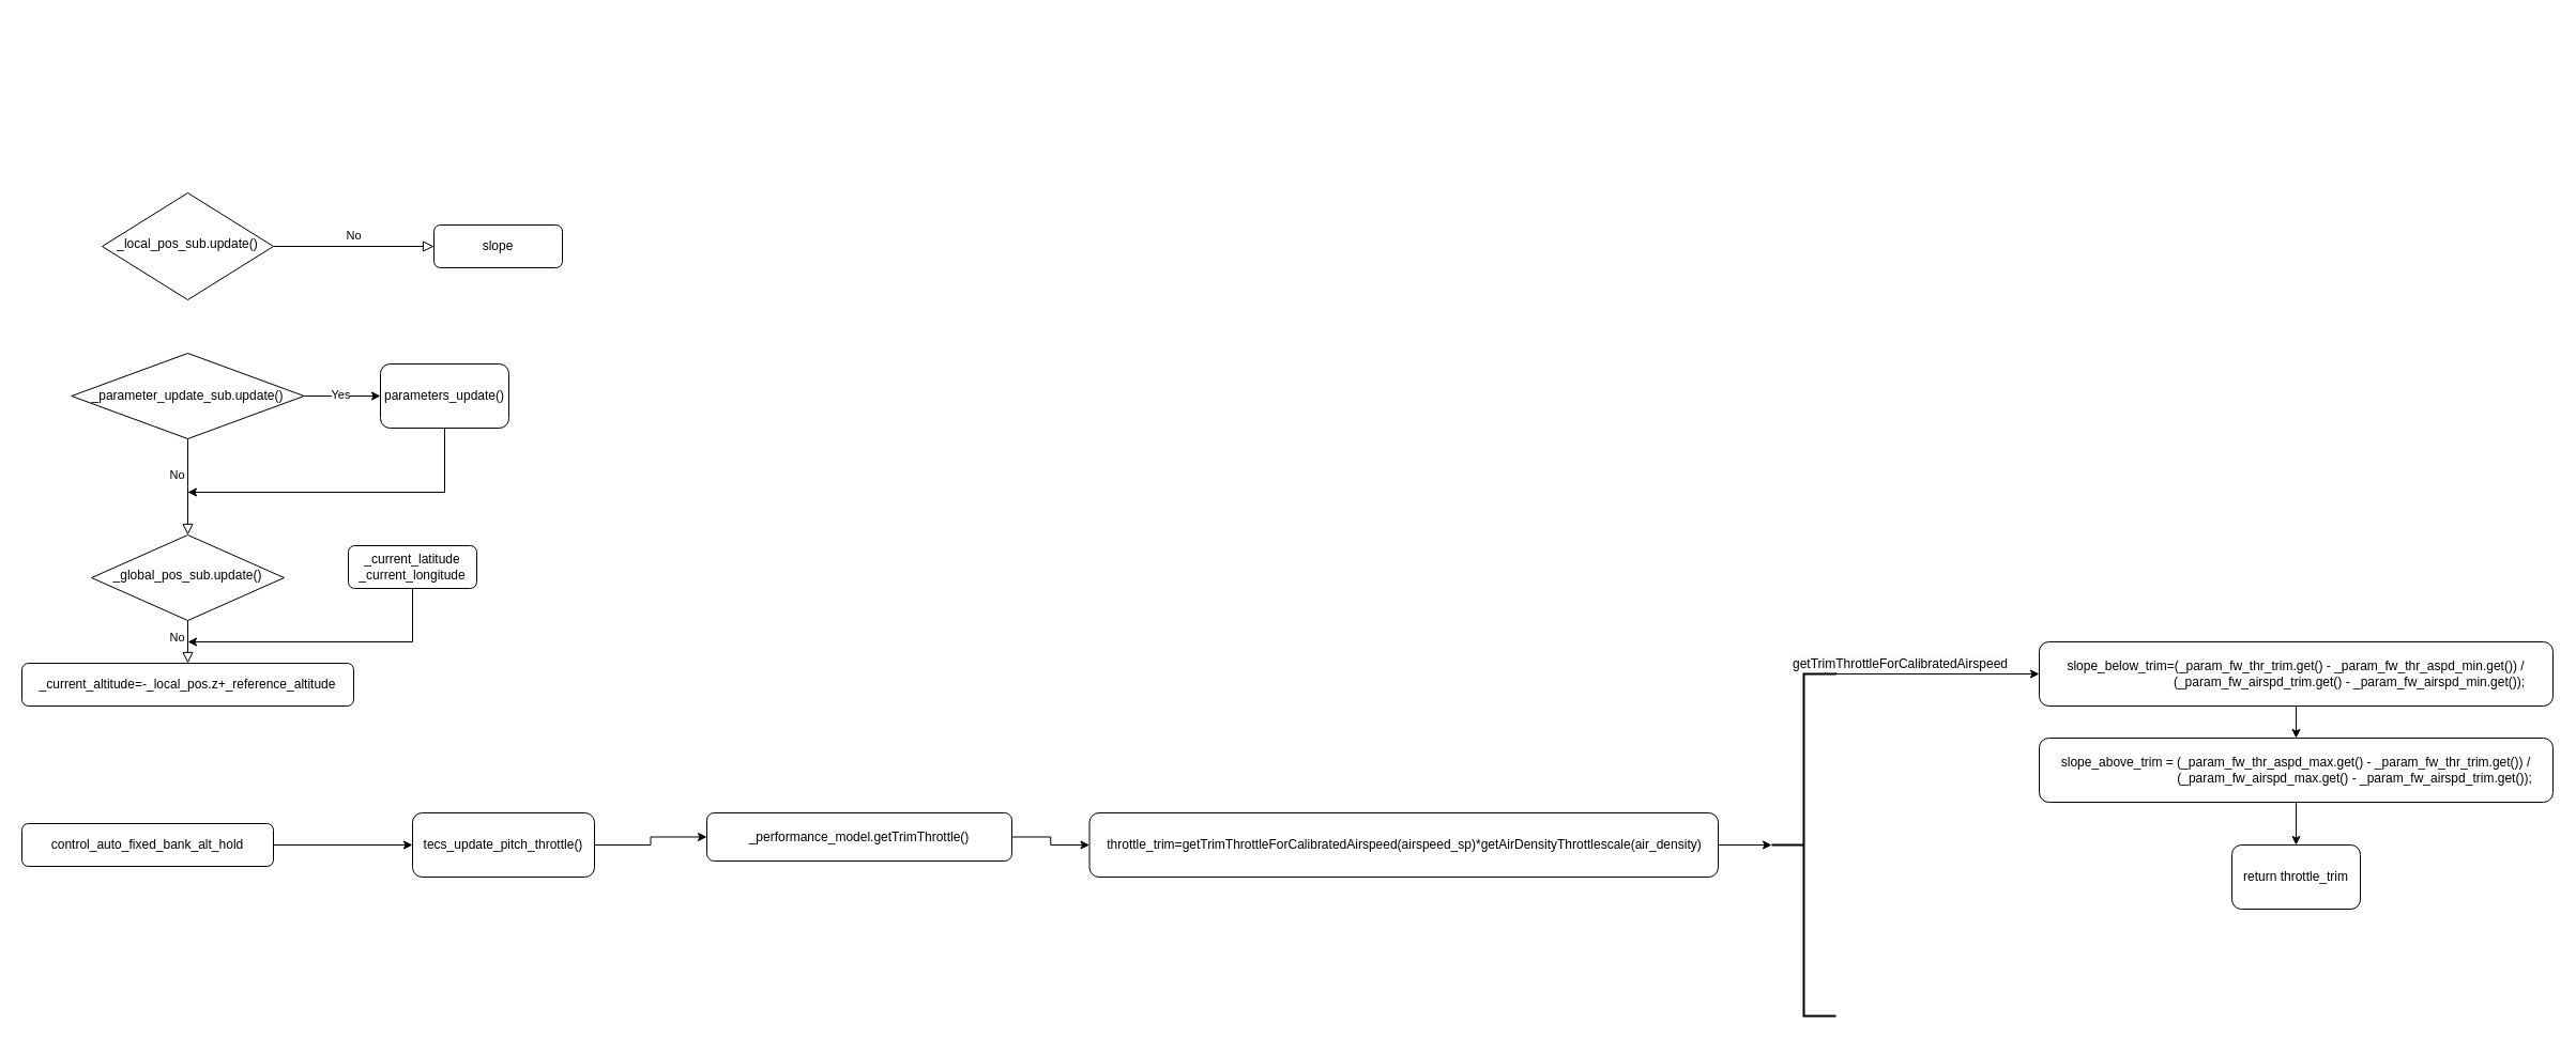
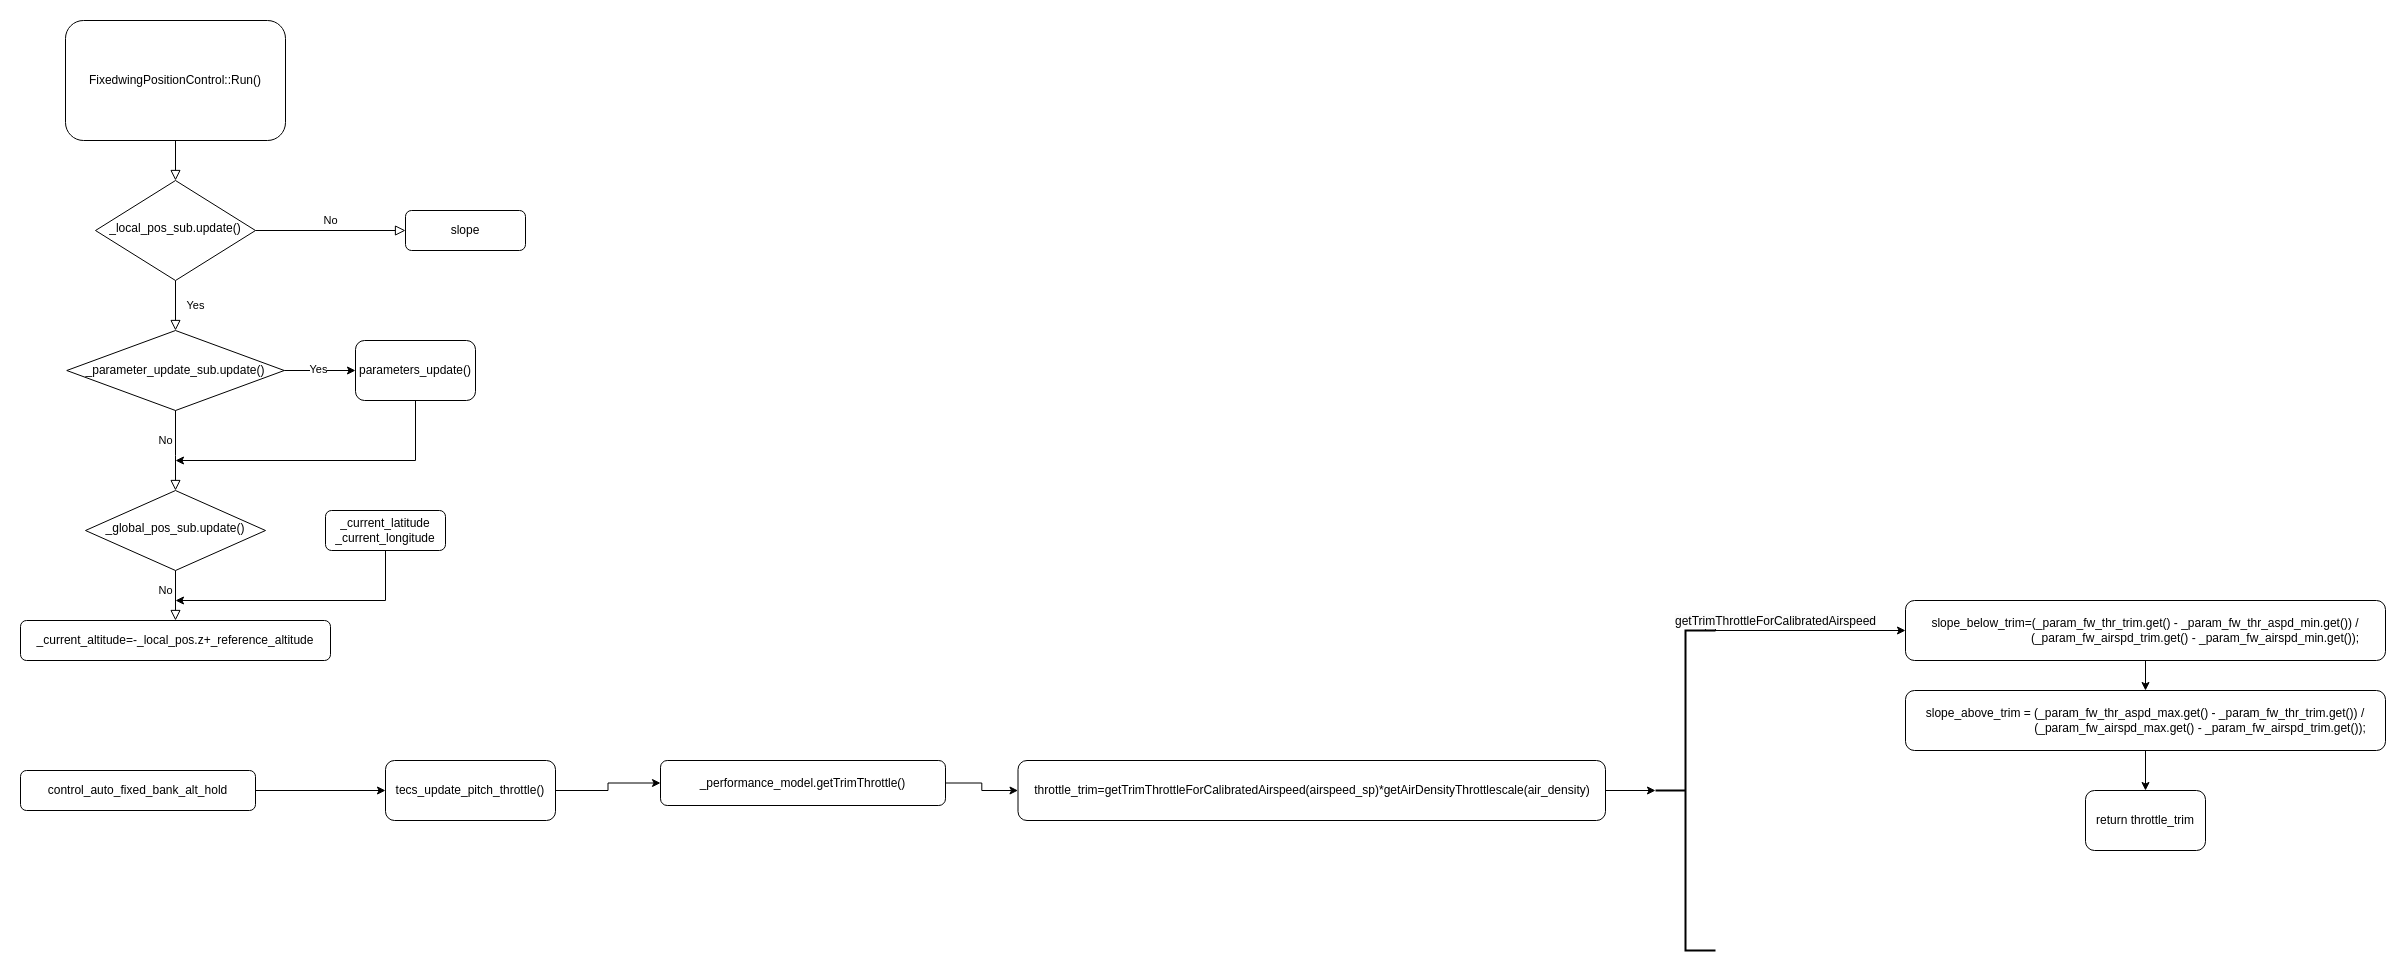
  <mxCell id="0" />
  <mxCell id="1" parent="0" />
+ <mxCell id="2" value="" style="rounded=0;html=1;jettySize=auto;orthogonalLoop=1;fontSize=11;endArrow=block;endFill=0;endSize=8;strokeWidth=1;shadow=0;labelBackgroundColor=none;edgeStyle=orthogonalEdgeStyle;" parent="1" source="3" target="6" edge="1"><mxGeometry relative="1" as="geometry" /></mxCell>
+ <mxCell id="3" value="FixedwingPositionControl::Run()" style="rounded=1;whiteSpace=wrap;html=1;fontSize=12;glass=0;strokeWidth=1;shadow=0;direction=south;" parent="1" vertex="1"><mxGeometry x="65" y="20" width="220" height="120" as="geometry" /></mxCell>
+ <mxCell id="4" value="Yes" style="rounded=0;html=1;jettySize=auto;orthogonalLoop=1;fontSize=11;endArrow=block;endFill=0;endSize=8;strokeWidth=1;shadow=0;labelBackgroundColor=none;edgeStyle=orthogonalEdgeStyle;entryX=0.5;entryY=0;entryDx=0;entryDy=0;" parent="1" source="6" target="14" edge="1"><mxGeometry y="20" relative="1" as="geometry"><mxPoint as="offset" /><mxPoint x="175" y="330" as="targetPoint" /></mxGeometry></mxCell>
  <mxCell id="5" value="No" style="edgeStyle=orthogonalEdgeStyle;rounded=0;html=1;jettySize=auto;orthogonalLoop=1;fontSize=11;endArrow=block;endFill=0;endSize=8;strokeWidth=1;shadow=0;labelBackgroundColor=none;" parent="1" source="6" target="7" edge="1"><mxGeometry y="10" relative="1" as="geometry"><mxPoint as="offset" /></mxGeometry></mxCell>
  <mxCell id="6" value="_local_pos_sub.update()" style="rhombus;whiteSpace=wrap;html=1;shadow=0;fontFamily=Helvetica;fontSize=12;align=center;strokeWidth=1;spacing=6;spacingTop=-4;" parent="1" vertex="1"><mxGeometry x="95" y="180" width="160" height="100" as="geometry" /></mxCell>
  <mxCell id="7" value="slope" style="rounded=1;whiteSpace=wrap;html=1;fontSize=12;glass=0;strokeWidth=1;shadow=0;" parent="1" vertex="1"><mxGeometry x="405" y="210" width="120" height="40" as="geometry" /></mxCell>
  <mxCell id="8" value="No" style="rounded=0;html=1;jettySize=auto;orthogonalLoop=1;fontSize=11;endArrow=block;endFill=0;endSize=8;strokeWidth=1;shadow=0;labelBackgroundColor=none;edgeStyle=orthogonalEdgeStyle;entryX=0.5;entryY=0;entryDx=0;entryDy=0;" parent="1" source="9" edge="1" target="18"><mxGeometry x="-0.2" y="-10" relative="1" as="geometry"><mxPoint as="offset" /><mxPoint x="175" y="620" as="targetPoint" /></mxGeometry></mxCell>
- <mxCell id="9" value="_global_pos_sub.update()" style="rhombus;whiteSpace=wrap;html=1;shadow=0;fontFamily=Helvetica;fontSize=12;align=center;strokeWidth=1;spacing=6;spacingTop=-4;" parent="1" vertex="1"><mxGeometry x="85" y="500" width="180" height="80" as="geometry" /></mxCell>
+ <mxCell id="9" value="_global_pos_sub.update()" style="rhombus;whiteSpace=wrap;html=1;shadow=0;fontFamily=Helvetica;fontSize=12;align=center;strokeWidth=1;spacing=6;spacingTop=-4;" parent="1" vertex="1"><mxGeometry x="85" y="490" width="180" height="80" as="geometry" /></mxCell>
  <mxCell id="10" style="edgeStyle=orthogonalEdgeStyle;rounded=0;orthogonalLoop=1;jettySize=auto;html=1;" edge="1" parent="1"><mxGeometry relative="1" as="geometry"><mxPoint x="175" y="600" as="targetPoint" /><mxPoint x="385" y="550" as="sourcePoint" /><Array as="points"><mxPoint x="385" y="600" /></Array></mxGeometry></mxCell>
  <mxCell id="11" value="_current_latitude&lt;div&gt;_current_longitude&lt;/div&gt;" style="rounded=1;whiteSpace=wrap;html=1;fontSize=12;glass=0;strokeWidth=1;shadow=0;" parent="1" vertex="1"><mxGeometry x="325" y="510" width="120" height="40" as="geometry" /></mxCell>
  <mxCell id="12" style="edgeStyle=orthogonalEdgeStyle;rounded=0;orthogonalLoop=1;jettySize=auto;html=1;exitX=1;exitY=0.5;exitDx=0;exitDy=0;entryX=0;entryY=0.5;entryDx=0;entryDy=0;" parent="1" source="14" target="17" edge="1"><mxGeometry relative="1" as="geometry"><mxPoint x="355" y="370" as="targetPoint" /></mxGeometry></mxCell>
  <mxCell id="13" value="Yes" style="edgeLabel;html=1;align=center;verticalAlign=middle;resizable=0;points=[];" parent="12" vertex="1" connectable="0"><mxGeometry x="-0.054" y="2" relative="1" as="geometry"><mxPoint as="offset" /></mxGeometry></mxCell>
  <mxCell id="14" value="_parameter_update_sub.update()" style="rhombus;whiteSpace=wrap;html=1;" parent="1" vertex="1"><mxGeometry x="66.25" y="330" width="217.5" height="80" as="geometry" /></mxCell>
  <mxCell id="15" value="No" style="rounded=0;html=1;jettySize=auto;orthogonalLoop=1;fontSize=11;endArrow=block;endFill=0;endSize=8;strokeWidth=1;shadow=0;labelBackgroundColor=none;edgeStyle=orthogonalEdgeStyle;exitX=0.5;exitY=1;exitDx=0;exitDy=0;entryX=0.5;entryY=0;entryDx=0;entryDy=0;" parent="1" source="14" target="9" edge="1"><mxGeometry x="-0.25" y="-10" relative="1" as="geometry"><mxPoint as="offset" /><mxPoint x="275" y="310" as="sourcePoint" /><mxPoint x="185" y="340" as="targetPoint" /><Array as="points"><mxPoint x="175" y="455" /><mxPoint x="175" y="455" /></Array></mxGeometry></mxCell>
  <mxCell id="16" style="edgeStyle=orthogonalEdgeStyle;rounded=0;orthogonalLoop=1;jettySize=auto;html=1;" parent="1" source="17" edge="1"><mxGeometry relative="1" as="geometry"><mxPoint x="175" y="460" as="targetPoint" /><Array as="points"><mxPoint x="415" y="460" /><mxPoint x="175" y="460" /></Array></mxGeometry></mxCell>
  <mxCell id="17" value="parameters_update()" style="rounded=1;whiteSpace=wrap;html=1;" parent="1" vertex="1"><mxGeometry x="355" y="340" width="120" height="60" as="geometry" /></mxCell>
  <mxCell id="18" value="_current_altitude=-_local_pos.z+_reference_altitude" style="rounded=1;whiteSpace=wrap;html=1;fontSize=12;glass=0;strokeWidth=1;shadow=0;" parent="1" vertex="1"><mxGeometry x="20" y="620" width="310" height="40" as="geometry" /></mxCell>
  <mxCell id="19" value="" style="edgeStyle=orthogonalEdgeStyle;rounded=0;orthogonalLoop=1;jettySize=auto;html=1;" edge="1" parent="1" source="20" target="22"><mxGeometry relative="1" as="geometry" /></mxCell>
  <mxCell id="20" value="control_auto_fixed_bank_alt_hold" style="rounded=1;whiteSpace=wrap;html=1;fontSize=12;glass=0;strokeWidth=1;shadow=0;" vertex="1" parent="1"><mxGeometry x="20" y="770" width="235" height="40" as="geometry" /></mxCell>
  <mxCell id="21" value="" style="edgeStyle=orthogonalEdgeStyle;rounded=0;orthogonalLoop=1;jettySize=auto;html=1;" edge="1" parent="1" source="22" target="24"><mxGeometry relative="1" as="geometry" /></mxCell>
  <mxCell id="22" value="tecs_update_pitch_throttle()" style="whiteSpace=wrap;html=1;rounded=1;glass=0;strokeWidth=1;shadow=0;" vertex="1" parent="1"><mxGeometry x="385" y="760" width="170" height="60" as="geometry" /></mxCell>
  <mxCell id="23" value="" style="edgeStyle=orthogonalEdgeStyle;rounded=0;orthogonalLoop=1;jettySize=auto;html=1;" edge="1" parent="1" source="24" target="25"><mxGeometry relative="1" as="geometry" /></mxCell>
  <mxCell id="24" value="_performance_model.getTrimThrottle()" style="whiteSpace=wrap;html=1;rounded=1;glass=0;strokeWidth=1;shadow=0;" vertex="1" parent="1"><mxGeometry x="660" y="760" width="285" height="45" as="geometry" /></mxCell>
  <mxCell id="25" value="throttle_trim=getTrimThrottleForCalibratedAirspeed(airspeed_sp)*getAirDensityThrottlescale(air_density)" style="whiteSpace=wrap;html=1;rounded=1;glass=0;strokeWidth=1;shadow=0;" vertex="1" parent="1"><mxGeometry x="1017.5" y="760" width="587.5" height="60" as="geometry" /></mxCell>
  <mxCell id="26" style="edgeStyle=orthogonalEdgeStyle;rounded=0;orthogonalLoop=1;jettySize=auto;html=1;exitX=1;exitY=0;exitDx=0;exitDy=0;exitPerimeter=0;" edge="1" parent="1" source="28" target="30"><mxGeometry relative="1" as="geometry"><mxPoint x="1865" y="740" as="targetPoint" /><Array as="points"><mxPoint x="1715" y="620" /><mxPoint x="1705" y="620" /><mxPoint x="1705" y="630" /></Array></mxGeometry></mxCell>
  <mxCell id="27" value="&lt;span style=&quot;font-size: 12px; text-wrap: wrap; background-color: rgb(251, 251, 251);&quot;&gt;getTrimThrottleForCalibratedAirspeed&lt;/span&gt;" style="edgeLabel;html=1;align=center;verticalAlign=middle;resizable=0;points=[];" vertex="1" connectable="0" parent="26"><mxGeometry x="-0.733" relative="1" as="geometry"><mxPoint x="68" y="-10" as="offset" /></mxGeometry></mxCell>
  <mxCell id="28" value="" style="strokeWidth=2;html=1;shape=mxgraph.flowchart.annotation_2;align=left;labelPosition=right;pointerEvents=1;" vertex="1" parent="1"><mxGeometry x="1655" y="630" width="60" height="320" as="geometry" /></mxCell>
  <mxCell id="29" value="" style="edgeStyle=orthogonalEdgeStyle;rounded=0;orthogonalLoop=1;jettySize=auto;html=1;" edge="1" parent="1" source="30" target="32"><mxGeometry relative="1" as="geometry" /></mxCell>
  <mxCell id="30" value="slope_below_trim=&lt;span style=&quot;background-color: initial;&quot;&gt;(_param_fw_thr_trim.get() - _param_fw_thr_aspd_min.get()) /&lt;/span&gt;&lt;div&gt;&lt;span style=&quot;white-space: normal;&quot;&gt;&lt;span style=&quot;white-space:pre&quot;&gt;&#09;&#09;&#09;&lt;/span&gt;&amp;nbsp; &amp;nbsp; &amp;nbsp;&amp;nbsp;(_param_fw_airspd_trim.get() - _param_fw_airspd_min.get());&lt;/span&gt;&lt;/div&gt;" style="rounded=1;whiteSpace=wrap;html=1;" vertex="1" parent="1"><mxGeometry x="1905" y="600" width="480" height="60" as="geometry" /></mxCell>
  <mxCell id="31" style="edgeStyle=orthogonalEdgeStyle;rounded=0;orthogonalLoop=1;jettySize=auto;html=1;exitX=0.5;exitY=1;exitDx=0;exitDy=0;entryX=0.5;entryY=0;entryDx=0;entryDy=0;" edge="1" parent="1" source="32" target="34"><mxGeometry relative="1" as="geometry"><mxPoint x="2145" y="820" as="targetPoint" /><Array as="points" /></mxGeometry></mxCell>
  <mxCell id="32" value="&lt;div&gt;slope_above_trim = (_param_fw_thr_aspd_max.get() - _param_fw_thr_trim.get()) /&lt;/div&gt;&lt;div&gt;&lt;span style=&quot;white-space: normal;&quot;&gt;&lt;span style=&quot;white-space:pre&quot;&gt;&#09;&#09;&#09;&#09;&lt;/span&gt;&amp;nbsp;(_param_fw_airspd_max.get() - _param_fw_airspd_trim.get());&lt;/span&gt;&lt;/div&gt;" style="whiteSpace=wrap;html=1;rounded=1;" vertex="1" parent="1"><mxGeometry x="1905" y="690" width="480" height="60" as="geometry" /></mxCell>
  <mxCell id="33" style="edgeStyle=orthogonalEdgeStyle;rounded=0;orthogonalLoop=1;jettySize=auto;html=1;exitX=1;exitY=0.5;exitDx=0;exitDy=0;entryX=0;entryY=0.5;entryDx=0;entryDy=0;entryPerimeter=0;" edge="1" parent="1" source="25" target="28"><mxGeometry relative="1" as="geometry" /></mxCell>
  <mxCell id="34" value="return throttle_trim" style="rounded=1;whiteSpace=wrap;html=1;" vertex="1" parent="1"><mxGeometry x="2085" y="790" width="120" height="60" as="geometry" /></mxCell>
